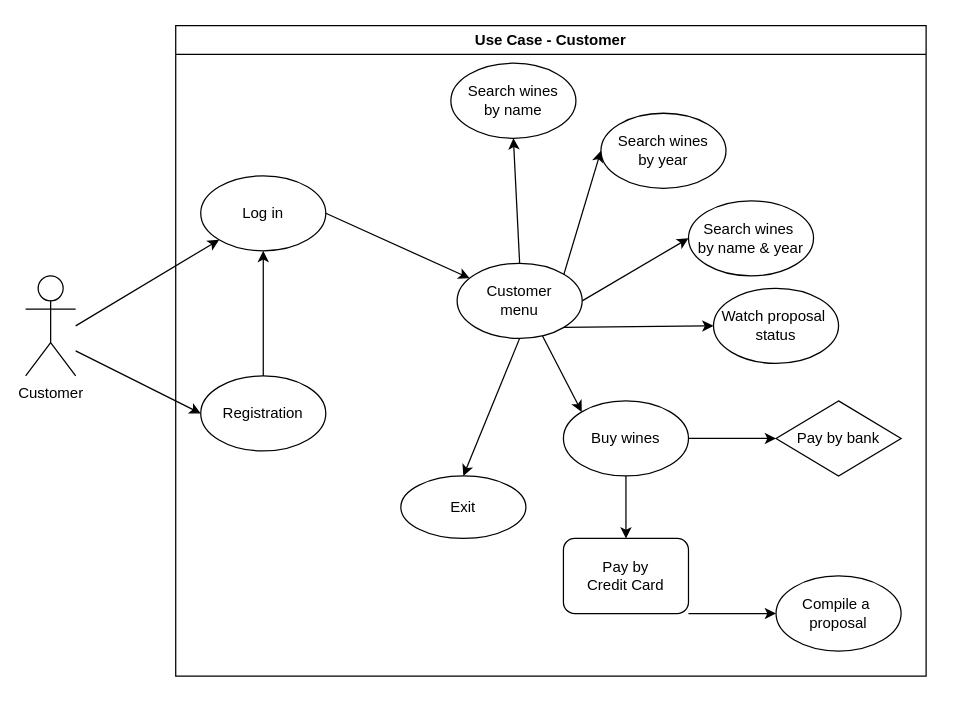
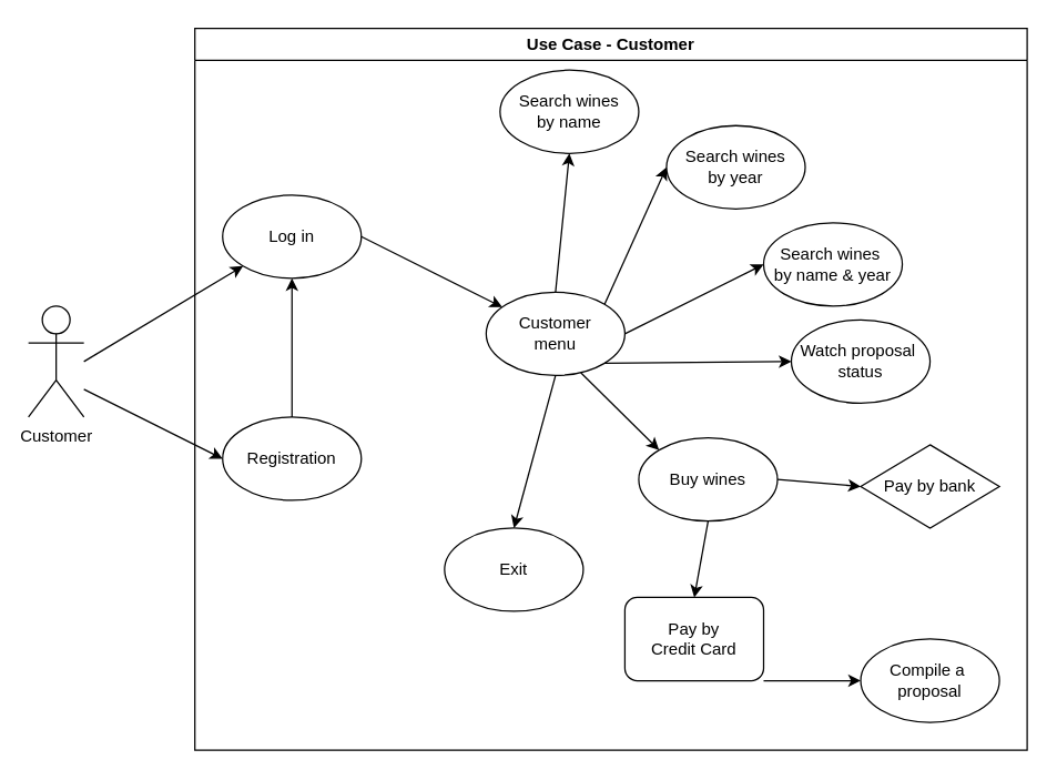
  <mxCell id="0" />
  <mxCell id="1" parent="0" />
  <mxCell id="2" value="Log in" style="ellipse;whiteSpace=wrap;html=1;" vertex="1" parent="1"><mxGeometry x="160" y="140" width="100" height="60" as="geometry" /></mxCell>
  <mxCell id="3" value="Registration" style="ellipse;whiteSpace=wrap;html=1;" vertex="1" parent="1"><mxGeometry x="160" y="300" width="100" height="60" as="geometry" /></mxCell>
- <mxCell id="4" value="Customer&lt;br&gt;menu" style="ellipse;whiteSpace=wrap;html=1;" vertex="1" parent="1"><mxGeometry x="365" y="210" width="100" height="60" as="geometry" /></mxCell>
+ <mxCell id="4" value="Customer&lt;br&gt;menu" style="ellipse;whiteSpace=wrap;html=1;" vertex="1" parent="1"><mxGeometry x="350" y="210" width="100" height="60" as="geometry" /></mxCell>
  <mxCell id="5" value="Search wines&lt;br&gt;by name" style="ellipse;whiteSpace=wrap;html=1;" vertex="1" parent="1"><mxGeometry x="360" y="50" width="100" height="60" as="geometry" /></mxCell>
  <mxCell id="6" value="" style="endArrow=classic;html=1;rounded=0;entryX=0.5;entryY=1;entryDx=0;entryDy=0;exitX=0.5;exitY=0;exitDx=0;exitDy=0;" edge="1" parent="1" source="4" target="5"><mxGeometry width="50" height="50" relative="1" as="geometry"><mxPoint x="260" y="270" as="sourcePoint" /><mxPoint x="310" y="220" as="targetPoint" /></mxGeometry></mxCell>
  <mxCell id="7" value="" style="endArrow=classic;html=1;rounded=0;exitX=1;exitY=0.5;exitDx=0;exitDy=0;" edge="1" parent="1" source="2" target="4"><mxGeometry width="50" height="50" relative="1" as="geometry"><mxPoint x="260" y="270" as="sourcePoint" /><mxPoint x="310" y="220" as="targetPoint" /></mxGeometry></mxCell>
  <mxCell id="8" value="" style="endArrow=classic;html=1;rounded=0;exitX=0.5;exitY=0;exitDx=0;exitDy=0;entryX=0.5;entryY=1;entryDx=0;entryDy=0;" edge="1" parent="1" source="3" target="2"><mxGeometry width="50" height="50" relative="1" as="geometry"><mxPoint x="260" y="270" as="sourcePoint" /><mxPoint x="310" y="220" as="targetPoint" /></mxGeometry></mxCell>
  <mxCell id="9" value="Search wines&lt;br&gt;by year" style="ellipse;whiteSpace=wrap;html=1;" vertex="1" parent="1"><mxGeometry x="480" y="90" width="100" height="60" as="geometry" /></mxCell>
  <mxCell id="10" value="" style="endArrow=classic;html=1;rounded=0;entryX=0;entryY=0.5;entryDx=0;entryDy=0;exitX=1;exitY=0;exitDx=0;exitDy=0;" edge="1" parent="1" source="4" target="9"><mxGeometry width="50" height="50" relative="1" as="geometry"><mxPoint x="300" y="270" as="sourcePoint" /><mxPoint x="350" y="220" as="targetPoint" /></mxGeometry></mxCell>
  <mxCell id="11" value="Search wines&amp;nbsp;&lt;br&gt;by name &amp;amp; year" style="ellipse;whiteSpace=wrap;html=1;" vertex="1" parent="1"><mxGeometry x="550" y="160" width="100" height="60" as="geometry" /></mxCell>
  <mxCell id="12" value="" style="endArrow=classic;html=1;rounded=0;entryX=0;entryY=0.5;entryDx=0;entryDy=0;exitX=1;exitY=0.5;exitDx=0;exitDy=0;" edge="1" parent="1" source="4" target="11"><mxGeometry width="50" height="50" relative="1" as="geometry"><mxPoint x="300" y="260" as="sourcePoint" /><mxPoint x="350" y="210" as="targetPoint" /></mxGeometry></mxCell>
  <mxCell id="13" value="Watch proposal&amp;nbsp;&lt;br&gt;status" style="ellipse;whiteSpace=wrap;html=1;" vertex="1" parent="1"><mxGeometry x="570" y="230" width="100" height="60" as="geometry" /></mxCell>
  <mxCell id="14" value="" style="endArrow=classic;html=1;rounded=0;exitX=1;exitY=1;exitDx=0;exitDy=0;entryX=0;entryY=0.5;entryDx=0;entryDy=0;" edge="1" parent="1" source="4" target="13"><mxGeometry width="50" height="50" relative="1" as="geometry"><mxPoint x="300" y="390" as="sourcePoint" /><mxPoint x="350" y="340" as="targetPoint" /></mxGeometry></mxCell>
- <mxCell id="15" value="Buy wines" style="ellipse;whiteSpace=wrap;html=1;" vertex="1" parent="1"><mxGeometry x="450" y="320" width="100" height="60" as="geometry" /></mxCell>
+ <mxCell id="15" value="Buy wines" style="ellipse;whiteSpace=wrap;html=1;" vertex="1" parent="1"><mxGeometry x="460" y="315" width="100" height="60" as="geometry" /></mxCell>
  <mxCell id="16" value="" style="endArrow=classic;html=1;rounded=0;entryX=0;entryY=0;entryDx=0;entryDy=0;exitX=0.683;exitY=0.969;exitDx=0;exitDy=0;exitPerimeter=0;" edge="1" parent="1" source="4" target="15"><mxGeometry width="50" height="50" relative="1" as="geometry"><mxPoint x="300" y="390" as="sourcePoint" /><mxPoint x="350" y="340" as="targetPoint" /></mxGeometry></mxCell>
  <mxCell id="17" value="Pay by bank" style="rhombus;whiteSpace=wrap;html=1;" vertex="1" parent="1"><mxGeometry x="620" y="320" width="100" height="60" as="geometry" /></mxCell>
  <mxCell id="18" value="" style="endArrow=classic;html=1;rounded=0;entryX=0;entryY=0.5;entryDx=0;entryDy=0;exitX=1;exitY=0.5;exitDx=0;exitDy=0;" edge="1" parent="1" source="15" target="17"><mxGeometry width="50" height="50" relative="1" as="geometry"><mxPoint x="300" y="520" as="sourcePoint" /><mxPoint x="350" y="470" as="targetPoint" /></mxGeometry></mxCell>
  <mxCell id="19" value="Pay by&lt;br&gt;Credit Card" style="whiteSpace=wrap;html=1;rounded=1;" vertex="1" parent="1"><mxGeometry x="450" y="430" width="100" height="60" as="geometry" /></mxCell>
  <mxCell id="20" value="" style="endArrow=classic;html=1;rounded=0;entryX=0.5;entryY=0;entryDx=0;entryDy=0;exitX=0.5;exitY=1;exitDx=0;exitDy=0;" edge="1" parent="1" source="15" target="19"><mxGeometry width="50" height="50" relative="1" as="geometry"><mxPoint x="300" y="520" as="sourcePoint" /><mxPoint x="350" y="470" as="targetPoint" /></mxGeometry></mxCell>
  <mxCell id="21" value="Compile a&amp;nbsp;&lt;br&gt;proposal" style="ellipse;whiteSpace=wrap;html=1;" vertex="1" parent="1"><mxGeometry x="620" y="460" width="100" height="60" as="geometry" /></mxCell>
  <mxCell id="22" value="" style="endArrow=classic;html=1;rounded=0;entryX=0;entryY=0.5;entryDx=0;entryDy=0;exitX=1;exitY=1;exitDx=0;exitDy=0;" edge="1" parent="1" source="19" target="21"><mxGeometry width="50" height="50" relative="1" as="geometry"><mxPoint x="300" y="520" as="sourcePoint" /><mxPoint x="350" y="470" as="targetPoint" /></mxGeometry></mxCell>
- <mxCell id="23" value="Exit" style="ellipse;whiteSpace=wrap;html=1;" vertex="1" parent="1"><mxGeometry x="320" y="380" width="100" height="50" as="geometry" /></mxCell>
+ <mxCell id="23" value="Exit" style="ellipse;whiteSpace=wrap;html=1;" vertex="1" parent="1"><mxGeometry x="320" y="380" width="100" height="60" as="geometry" /></mxCell>
  <mxCell id="24" value="" style="endArrow=classic;html=1;rounded=0;entryX=0.5;entryY=0;entryDx=0;entryDy=0;exitX=0.5;exitY=1;exitDx=0;exitDy=0;" edge="1" parent="1" source="4" target="23"><mxGeometry width="50" height="50" relative="1" as="geometry"><mxPoint x="300" y="300" as="sourcePoint" /><mxPoint x="330" y="360" as="targetPoint" /></mxGeometry></mxCell>
  <mxCell id="25" value="Use Case - Customer" style="swimlane;whiteSpace=wrap;html=1;" vertex="1" parent="1"><mxGeometry x="140" y="20" width="600" height="520" as="geometry"><mxRectangle x="200" y="40" width="160" height="30" as="alternateBounds" /></mxGeometry></mxCell>
  <mxCell id="26" value="Customer" style="shape=umlActor;verticalLabelPosition=bottom;verticalAlign=top;html=1;outlineConnect=0;" vertex="1" parent="1"><mxGeometry x="20" y="220" width="40" height="80" as="geometry" /></mxCell>
  <mxCell id="27" value="" style="endArrow=classic;html=1;rounded=0;entryX=0;entryY=1;entryDx=0;entryDy=0;" edge="1" parent="1" target="2"><mxGeometry width="50" height="50" relative="1" as="geometry"><mxPoint x="60" y="260" as="sourcePoint" /><mxPoint x="340" y="290" as="targetPoint" /></mxGeometry></mxCell>
  <mxCell id="28" value="" style="endArrow=classic;html=1;rounded=0;entryX=0;entryY=0.5;entryDx=0;entryDy=0;" edge="1" parent="1" target="3"><mxGeometry width="50" height="50" relative="1" as="geometry"><mxPoint x="60" y="280" as="sourcePoint" /><mxPoint x="340" y="290" as="targetPoint" /></mxGeometry></mxCell>
